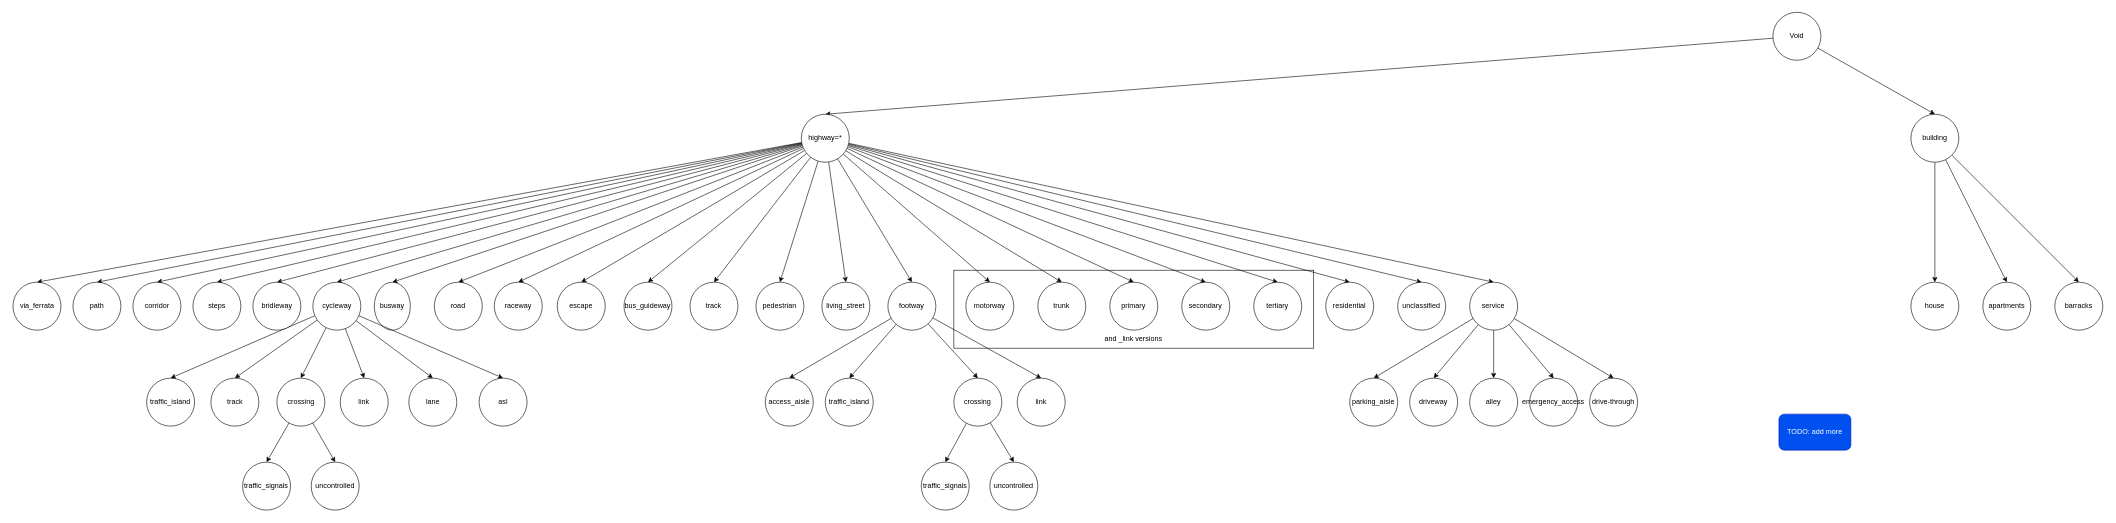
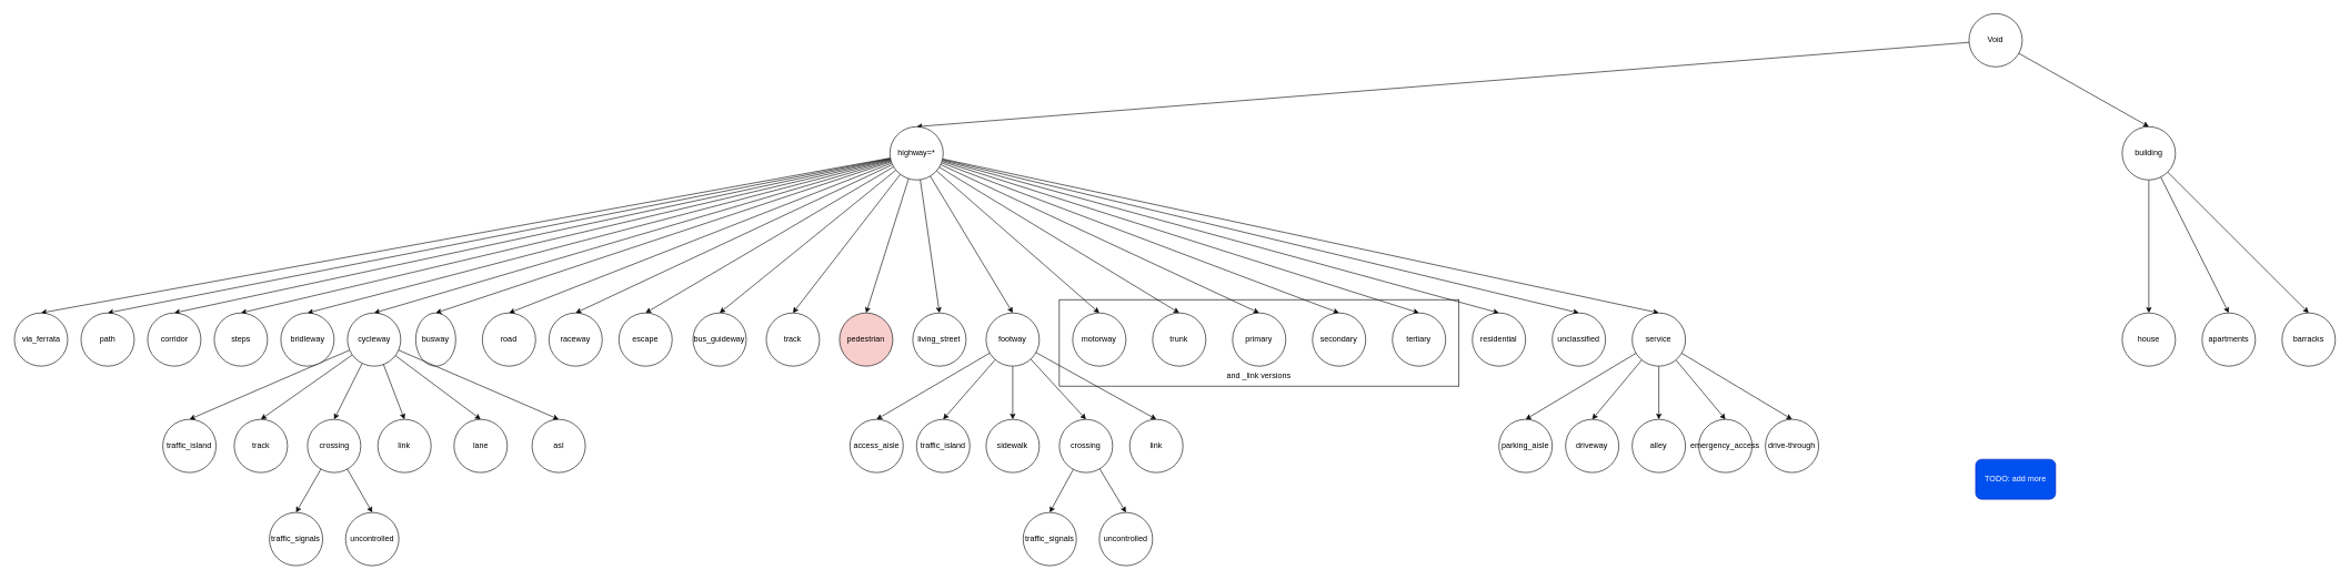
  <mxCell id="0" />
  <mxCell id="1" parent="0" />
  <mxCell id="2" value="" style="rounded=0;whiteSpace=wrap;html=1;" parent="1" vertex="1"><mxGeometry x="1589.38" y="450" width="600" height="130" as="geometry" /></mxCell>
  <mxCell id="3" style="rounded=0;orthogonalLoop=1;jettySize=auto;html=1;entryX=0.5;entryY=0;entryDx=0;entryDy=0;" parent="1" source="5" target="87" edge="1"><mxGeometry relative="1" as="geometry" /></mxCell>
  <mxCell id="4" style="rounded=0;orthogonalLoop=1;jettySize=auto;html=1;entryX=0.5;entryY=0;entryDx=0;entryDy=0;" parent="1" source="5" target="29" edge="1"><mxGeometry relative="1" as="geometry" /></mxCell>
  <mxCell id="5" value="Void" style="ellipse;whiteSpace=wrap;html=1;aspect=fixed;" parent="1" vertex="1"><mxGeometry x="2955" y="20" width="80" height="80" as="geometry" /></mxCell>
  <mxCell id="6" style="rounded=0;orthogonalLoop=1;jettySize=auto;html=1;entryX=0.5;entryY=0;entryDx=0;entryDy=0;" parent="1" source="29" target="32" edge="1"><mxGeometry relative="1" as="geometry" /></mxCell>
  <mxCell id="7" style="rounded=0;orthogonalLoop=1;jettySize=auto;html=1;entryX=0.5;entryY=0;entryDx=0;entryDy=0;" parent="1" source="29" target="33" edge="1"><mxGeometry relative="1" as="geometry" /></mxCell>
  <mxCell id="8" style="rounded=0;orthogonalLoop=1;jettySize=auto;html=1;entryX=0.5;entryY=0;entryDx=0;entryDy=0;" parent="1" source="29" target="34" edge="1"><mxGeometry relative="1" as="geometry" /></mxCell>
  <mxCell id="9" style="rounded=0;orthogonalLoop=1;jettySize=auto;html=1;entryX=0.5;entryY=0;entryDx=0;entryDy=0;" parent="1" source="29" target="35" edge="1"><mxGeometry relative="1" as="geometry" /></mxCell>
  <mxCell id="10" style="rounded=0;orthogonalLoop=1;jettySize=auto;html=1;entryX=0.5;entryY=0;entryDx=0;entryDy=0;" parent="1" source="29" target="36" edge="1"><mxGeometry relative="1" as="geometry" /></mxCell>
  <mxCell id="11" style="rounded=0;orthogonalLoop=1;jettySize=auto;html=1;entryX=0.5;entryY=0;entryDx=0;entryDy=0;" parent="1" source="29" target="42" edge="1"><mxGeometry relative="1" as="geometry" /></mxCell>
  <mxCell id="12" style="rounded=0;orthogonalLoop=1;jettySize=auto;html=1;entryX=0.5;entryY=0;entryDx=0;entryDy=0;" parent="1" source="29" target="31" edge="1"><mxGeometry relative="1" as="geometry" /></mxCell>
  <mxCell id="13" style="rounded=0;orthogonalLoop=1;jettySize=auto;html=1;entryX=0.5;entryY=0;entryDx=0;entryDy=0;" parent="1" source="29" target="30" edge="1"><mxGeometry relative="1" as="geometry" /></mxCell>
  <mxCell id="14" style="rounded=0;orthogonalLoop=1;jettySize=auto;html=1;entryX=0.5;entryY=0;entryDx=0;entryDy=0;" parent="1" source="29" target="54" edge="1"><mxGeometry relative="1" as="geometry" /></mxCell>
  <mxCell id="15" style="rounded=0;orthogonalLoop=1;jettySize=auto;html=1;entryX=0.5;entryY=0;entryDx=0;entryDy=0;" parent="1" source="29" target="55" edge="1"><mxGeometry relative="1" as="geometry" /></mxCell>
  <mxCell id="16" style="rounded=0;orthogonalLoop=1;jettySize=auto;html=1;entryX=0.5;entryY=0;entryDx=0;entryDy=0;" parent="1" source="29" target="57" edge="1"><mxGeometry relative="1" as="geometry"><mxPoint x="613.571" y="360" as="targetPoint" /></mxGeometry></mxCell>
  <mxCell id="17" style="rounded=0;orthogonalLoop=1;jettySize=auto;html=1;entryX=0.5;entryY=0;entryDx=0;entryDy=0;" parent="1" source="29" target="60" edge="1"><mxGeometry relative="1" as="geometry" /></mxCell>
  <mxCell id="18" style="rounded=0;orthogonalLoop=1;jettySize=auto;html=1;entryX=0.5;entryY=0;entryDx=0;entryDy=0;" parent="1" source="29" target="59" edge="1"><mxGeometry relative="1" as="geometry" /></mxCell>
  <mxCell id="19" style="rounded=0;orthogonalLoop=1;jettySize=auto;html=1;entryX=0.5;entryY=0;entryDx=0;entryDy=0;" parent="1" source="29" target="58" edge="1"><mxGeometry relative="1" as="geometry" /></mxCell>
  <mxCell id="20" style="rounded=0;orthogonalLoop=1;jettySize=auto;html=1;entryX=0.5;entryY=0;entryDx=0;entryDy=0;" parent="1" source="29" target="61" edge="1"><mxGeometry relative="1" as="geometry" /></mxCell>
  <mxCell id="21" style="rounded=0;orthogonalLoop=1;jettySize=auto;html=1;entryX=0.5;entryY=0;entryDx=0;entryDy=0;" parent="1" source="29" target="62" edge="1"><mxGeometry relative="1" as="geometry" /></mxCell>
  <mxCell id="22" style="rounded=0;orthogonalLoop=1;jettySize=auto;html=1;entryX=0.5;entryY=0;entryDx=0;entryDy=0;" parent="1" source="29" target="63" edge="1"><mxGeometry relative="1" as="geometry" /></mxCell>
  <mxCell id="23" style="rounded=0;orthogonalLoop=1;jettySize=auto;html=1;entryX=0.5;entryY=0;entryDx=0;entryDy=0;" parent="1" source="29" target="70" edge="1"><mxGeometry relative="1" as="geometry" /></mxCell>
  <mxCell id="24" style="rounded=0;orthogonalLoop=1;jettySize=auto;html=1;entryX=0.5;entryY=0;entryDx=0;entryDy=0;" parent="1" source="29" target="71" edge="1"><mxGeometry relative="1" as="geometry" /></mxCell>
  <mxCell id="25" style="rounded=0;orthogonalLoop=1;jettySize=auto;html=1;entryX=0.5;entryY=0;entryDx=0;entryDy=0;" parent="1" source="29" target="72" edge="1"><mxGeometry relative="1" as="geometry" /></mxCell>
  <mxCell id="26" style="rounded=0;orthogonalLoop=1;jettySize=auto;html=1;entryX=0.5;entryY=0;entryDx=0;entryDy=0;" parent="1" source="29" target="73" edge="1"><mxGeometry relative="1" as="geometry" /></mxCell>
  <mxCell id="27" style="rounded=0;orthogonalLoop=1;jettySize=auto;html=1;entryX=0.5;entryY=0;entryDx=0;entryDy=0;" parent="1" source="29" target="74" edge="1"><mxGeometry relative="1" as="geometry" /></mxCell>
  <mxCell id="28" style="rounded=0;orthogonalLoop=1;jettySize=auto;html=1;entryX=0.5;entryY=0;entryDx=0;entryDy=0;" parent="1" source="29" target="75" edge="1"><mxGeometry relative="1" as="geometry" /></mxCell>
  <mxCell id="29" value="highway=*" style="ellipse;whiteSpace=wrap;html=1;aspect=fixed;" parent="1" vertex="1"><mxGeometry x="1335" y="190" width="80" height="80" as="geometry" /></mxCell>
  <mxCell id="30" value="motorway" style="ellipse;whiteSpace=wrap;html=1;aspect=fixed;" parent="1" vertex="1"><mxGeometry x="1609.38" y="470" width="80" height="80" as="geometry" /></mxCell>
  <mxCell id="31" value="trunk" style="ellipse;whiteSpace=wrap;html=1;aspect=fixed;" parent="1" vertex="1"><mxGeometry x="1729.38" y="470" width="80" height="80" as="geometry" /></mxCell>
  <mxCell id="32" value="primary" style="ellipse;whiteSpace=wrap;html=1;aspect=fixed;" parent="1" vertex="1"><mxGeometry x="1849.38" y="470" width="80" height="80" as="geometry" /></mxCell>
  <mxCell id="33" value="secondary" style="ellipse;whiteSpace=wrap;html=1;aspect=fixed;" parent="1" vertex="1"><mxGeometry x="1969.38" y="470" width="80" height="80" as="geometry" /></mxCell>
  <mxCell id="34" value="tertiary" style="ellipse;whiteSpace=wrap;html=1;aspect=fixed;" parent="1" vertex="1"><mxGeometry x="2089.38" y="470" width="80" height="80" as="geometry" /></mxCell>
  <mxCell id="35" value="residential" style="ellipse;whiteSpace=wrap;html=1;aspect=fixed;" parent="1" vertex="1"><mxGeometry x="2209.38" y="470" width="80" height="80" as="geometry" /></mxCell>
  <mxCell id="36" value="unclassified" style="ellipse;whiteSpace=wrap;html=1;aspect=fixed;" parent="1" vertex="1"><mxGeometry x="2329.38" y="470" width="80" height="80" as="geometry" /></mxCell>
  <mxCell id="37" style="rounded=0;orthogonalLoop=1;jettySize=auto;html=1;entryX=0.5;entryY=0;entryDx=0;entryDy=0;" parent="1" source="42" target="43" edge="1"><mxGeometry relative="1" as="geometry" /></mxCell>
  <mxCell id="38" style="rounded=0;orthogonalLoop=1;jettySize=auto;html=1;entryX=0.5;entryY=0;entryDx=0;entryDy=0;" parent="1" source="42" target="44" edge="1"><mxGeometry relative="1" as="geometry" /></mxCell>
  <mxCell id="39" style="rounded=0;orthogonalLoop=1;jettySize=auto;html=1;entryX=0.5;entryY=0;entryDx=0;entryDy=0;" parent="1" source="42" target="45" edge="1"><mxGeometry relative="1" as="geometry" /></mxCell>
  <mxCell id="40" style="rounded=0;orthogonalLoop=1;jettySize=auto;html=1;entryX=0.5;entryY=0;entryDx=0;entryDy=0;" parent="1" source="42" target="46" edge="1"><mxGeometry relative="1" as="geometry" /></mxCell>
  <mxCell id="41" style="rounded=0;orthogonalLoop=1;jettySize=auto;html=1;entryX=0.5;entryY=0;entryDx=0;entryDy=0;" parent="1" source="42" target="47" edge="1"><mxGeometry relative="1" as="geometry" /></mxCell>
  <mxCell id="42" value="service" style="ellipse;whiteSpace=wrap;html=1;aspect=fixed;" parent="1" vertex="1"><mxGeometry x="2449.38" y="470" width="80" height="80" as="geometry" /></mxCell>
  <mxCell id="43" value="parking_aisle" style="ellipse;whiteSpace=wrap;html=1;aspect=fixed;" parent="1" vertex="1"><mxGeometry x="2249.38" y="630" width="80" height="80" as="geometry" /></mxCell>
  <mxCell id="44" value="driveway" style="ellipse;whiteSpace=wrap;html=1;aspect=fixed;" parent="1" vertex="1"><mxGeometry x="2349.38" y="630" width="80" height="80" as="geometry" /></mxCell>
  <mxCell id="45" value="alley" style="ellipse;whiteSpace=wrap;html=1;aspect=fixed;" parent="1" vertex="1"><mxGeometry x="2449.38" y="630" width="80" height="80" as="geometry" /></mxCell>
  <mxCell id="46" value="emergency_access" style="ellipse;whiteSpace=wrap;html=1;aspect=fixed;" parent="1" vertex="1"><mxGeometry x="2549.38" y="630" width="80" height="80" as="geometry" /></mxCell>
  <mxCell id="47" value="drive-through" style="ellipse;whiteSpace=wrap;html=1;aspect=fixed;" parent="1" vertex="1"><mxGeometry x="2649.38" y="630" width="80" height="80" as="geometry" /></mxCell>
  <mxCell id="48" value="and _link versions" style="text;html=1;align=center;verticalAlign=middle;whiteSpace=wrap;rounded=0;" parent="1" vertex="1"><mxGeometry x="1814.38" y="550" width="150" height="30" as="geometry" /></mxCell>
+ <mxCell id="49" style="rounded=0;orthogonalLoop=1;jettySize=auto;html=1;entryX=0.5;entryY=0;entryDx=0;entryDy=0;" parent="1" source="54" target="56" edge="1"><mxGeometry relative="1" as="geometry" /></mxCell>
  <mxCell id="50" style="rounded=0;orthogonalLoop=1;jettySize=auto;html=1;entryX=0.5;entryY=0;entryDx=0;entryDy=0;" parent="1" source="54" target="79" edge="1"><mxGeometry relative="1" as="geometry" /></mxCell>
  <mxCell id="51" style="rounded=0;orthogonalLoop=1;jettySize=auto;html=1;entryX=0.5;entryY=0;entryDx=0;entryDy=0;" parent="1" source="54" target="76" edge="1"><mxGeometry relative="1" as="geometry" /></mxCell>
  <mxCell id="52" style="rounded=0;orthogonalLoop=1;jettySize=auto;html=1;entryX=0.5;entryY=0;entryDx=0;entryDy=0;" parent="1" source="54" target="80" edge="1"><mxGeometry relative="1" as="geometry" /></mxCell>
  <mxCell id="53" style="rounded=0;orthogonalLoop=1;jettySize=auto;html=1;entryX=0.5;entryY=0;entryDx=0;entryDy=0;" parent="1" source="54" target="81" edge="1"><mxGeometry relative="1" as="geometry" /></mxCell>
  <mxCell id="54" value="footway" style="ellipse;whiteSpace=wrap;html=1;aspect=fixed;" parent="1" vertex="1"><mxGeometry x="1479.38" y="470" width="80" height="80" as="geometry" /></mxCell>
  <mxCell id="55" value="living_street" style="ellipse;whiteSpace=wrap;html=1;aspect=fixed;" parent="1" vertex="1"><mxGeometry x="1369.38" y="470" width="80" height="80" as="geometry" /></mxCell>
- <mxCell id="57" value="pedestrian" style="ellipse;whiteSpace=wrap;html=1;aspect=fixed;" parent="1" vertex="1"><mxGeometry x="1259.38" y="470" width="80" height="80" as="geometry" /></mxCell>
+ <mxCell id="56" value="sidewalk" style="ellipse;whiteSpace=wrap;html=1;aspect=fixed;" parent="1" vertex="1"><mxGeometry x="1479.38" y="630" width="80" height="80" as="geometry" /></mxCell>
+ <mxCell id="57" value="pedestrian" style="ellipse;whiteSpace=wrap;html=1;aspect=fixed;fillColor=#f8cecc;" parent="1" vertex="1"><mxGeometry x="1259.38" y="470" width="80" height="80" as="geometry" /></mxCell>
  <mxCell id="58" value="&lt;span style=&quot;white-space: normal;&quot;&gt;track&lt;/span&gt;" style="ellipse;whiteSpace=wrap;html=1;aspect=fixed;" parent="1" vertex="1"><mxGeometry x="1149.38" y="470" width="80" height="80" as="geometry" /></mxCell>
  <mxCell id="59" value="bus_guideway" style="ellipse;whiteSpace=wrap;html=1;aspect=fixed;" parent="1" vertex="1"><mxGeometry x="1039.38" y="470" width="80" height="80" as="geometry" /></mxCell>
  <mxCell id="60" value="&lt;span style=&quot;white-space: normal;&quot;&gt;escape&lt;/span&gt;" style="ellipse;whiteSpace=wrap;html=1;aspect=fixed;" parent="1" vertex="1"><mxGeometry x="928.13" y="470" width="80" height="80" as="geometry" /></mxCell>
  <mxCell id="61" value="&lt;span style=&quot;white-space: normal;&quot;&gt;raceway&lt;/span&gt;" style="ellipse;whiteSpace=wrap;html=1;aspect=fixed;" parent="1" vertex="1"><mxGeometry x="823.13" y="470" width="80" height="80" as="geometry" /></mxCell>
  <mxCell id="62" value="&lt;span style=&quot;white-space: normal;&quot;&gt;road&lt;/span&gt;" style="ellipse;whiteSpace=wrap;html=1;aspect=fixed;" parent="1" vertex="1"><mxGeometry x="723.13" y="470" width="80" height="80" as="geometry" /></mxCell>
  <mxCell id="63" value="&lt;span style=&quot;white-space: normal;&quot;&gt;busway&lt;/span&gt;" style="ellipse;whiteSpace=wrap;html=1;aspect=fixed;" parent="1" vertex="1"><mxGeometry x="623.13" y="470" width="60" height="80" as="geometry" /></mxCell>
  <mxCell id="64" style="rounded=0;orthogonalLoop=1;jettySize=auto;html=1;entryX=0.5;entryY=0;entryDx=0;entryDy=0;" parent="1" source="70" target="89" edge="1"><mxGeometry relative="1" as="geometry" /></mxCell>
  <mxCell id="65" style="rounded=0;orthogonalLoop=1;jettySize=auto;html=1;entryX=0.5;entryY=0;entryDx=0;entryDy=0;" parent="1" source="70" target="88" edge="1"><mxGeometry relative="1" as="geometry" /></mxCell>
  <mxCell id="66" style="rounded=0;orthogonalLoop=1;jettySize=auto;html=1;entryX=0.5;entryY=0;entryDx=0;entryDy=0;" parent="1" source="70" target="92" edge="1"><mxGeometry relative="1" as="geometry" /></mxCell>
  <mxCell id="67" style="rounded=0;orthogonalLoop=1;jettySize=auto;html=1;entryX=0.5;entryY=0;entryDx=0;entryDy=0;" parent="1" source="70" target="93" edge="1"><mxGeometry relative="1" as="geometry" /></mxCell>
  <mxCell id="68" style="rounded=0;orthogonalLoop=1;jettySize=auto;html=1;entryX=0.5;entryY=0;entryDx=0;entryDy=0;" parent="1" source="70" target="96" edge="1"><mxGeometry relative="1" as="geometry" /></mxCell>
  <mxCell id="69" style="rounded=0;orthogonalLoop=1;jettySize=auto;html=1;entryX=0.5;entryY=0;entryDx=0;entryDy=0;" parent="1" source="70" target="97" edge="1"><mxGeometry relative="1" as="geometry" /></mxCell>
  <mxCell id="70" value="cycleway" style="ellipse;whiteSpace=wrap;html=1;aspect=fixed;" parent="1" vertex="1"><mxGeometry x="520.63" y="470" width="80" height="80" as="geometry" /></mxCell>
  <mxCell id="71" value="&lt;span style=&quot;white-space: normal;&quot;&gt;bridleway&lt;/span&gt;" style="ellipse;whiteSpace=wrap;html=1;aspect=fixed;" parent="1" vertex="1"><mxGeometry x="420.63" y="470" width="80" height="80" as="geometry" /></mxCell>
  <mxCell id="72" value="steps" style="ellipse;whiteSpace=wrap;html=1;aspect=fixed;" parent="1" vertex="1"><mxGeometry x="320.63" y="470" width="80" height="80" as="geometry" /></mxCell>
  <mxCell id="73" value="&lt;span style=&quot;white-space: normal;&quot;&gt;corridor&lt;/span&gt;" style="ellipse;whiteSpace=wrap;html=1;aspect=fixed;" parent="1" vertex="1"><mxGeometry x="220.63" y="470" width="80" height="80" as="geometry" /></mxCell>
  <mxCell id="74" value="path" style="ellipse;whiteSpace=wrap;html=1;aspect=fixed;" parent="1" vertex="1"><mxGeometry x="120.63" y="470" width="80" height="80" as="geometry" /></mxCell>
  <mxCell id="75" value="&lt;span style=&quot;white-space: normal;&quot;&gt;via_ferrata&lt;/span&gt;" style="ellipse;whiteSpace=wrap;html=1;aspect=fixed;" parent="1" vertex="1"><mxGeometry x="20.63" y="470" width="80" height="80" as="geometry" /></mxCell>
  <mxCell id="76" value="traffic_island" style="ellipse;whiteSpace=wrap;html=1;aspect=fixed;" parent="1" vertex="1"><mxGeometry x="1375" y="630" width="80" height="80" as="geometry" /></mxCell>
  <mxCell id="77" style="rounded=0;orthogonalLoop=1;jettySize=auto;html=1;entryX=0.5;entryY=0;entryDx=0;entryDy=0;" parent="1" source="79" target="82" edge="1"><mxGeometry relative="1" as="geometry" /></mxCell>
  <mxCell id="78" style="rounded=0;orthogonalLoop=1;jettySize=auto;html=1;entryX=0.5;entryY=0;entryDx=0;entryDy=0;" parent="1" source="79" target="83" edge="1"><mxGeometry relative="1" as="geometry" /></mxCell>
  <mxCell id="79" value="crossing" style="ellipse;whiteSpace=wrap;html=1;aspect=fixed;" parent="1" vertex="1"><mxGeometry x="1589.38" y="630" width="80" height="80" as="geometry" /></mxCell>
  <mxCell id="80" value="access_aisle" style="ellipse;whiteSpace=wrap;html=1;aspect=fixed;" parent="1" vertex="1"><mxGeometry x="1275" y="630" width="80" height="80" as="geometry" /></mxCell>
  <mxCell id="81" value="link" style="ellipse;whiteSpace=wrap;html=1;aspect=fixed;" parent="1" vertex="1"><mxGeometry x="1695" y="630" width="80" height="80" as="geometry" /></mxCell>
  <mxCell id="82" value="traffic_signals" style="ellipse;whiteSpace=wrap;html=1;aspect=fixed;" parent="1" vertex="1"><mxGeometry x="1535" y="770" width="80" height="80" as="geometry" /></mxCell>
  <mxCell id="83" value="uncontrolled" style="ellipse;whiteSpace=wrap;html=1;aspect=fixed;" parent="1" vertex="1"><mxGeometry x="1649.38" y="770" width="80" height="80" as="geometry" /></mxCell>
  <mxCell id="84" style="rounded=0;orthogonalLoop=1;jettySize=auto;html=1;entryX=0.5;entryY=0;entryDx=0;entryDy=0;" parent="1" source="87" target="98" edge="1"><mxGeometry relative="1" as="geometry" /></mxCell>
  <mxCell id="85" style="rounded=0;orthogonalLoop=1;jettySize=auto;html=1;entryX=0.5;entryY=0;entryDx=0;entryDy=0;" parent="1" source="87" target="99" edge="1"><mxGeometry relative="1" as="geometry" /></mxCell>
  <mxCell id="86" style="rounded=0;orthogonalLoop=1;jettySize=auto;html=1;entryX=0.5;entryY=0;entryDx=0;entryDy=0;" parent="1" source="87" target="100" edge="1"><mxGeometry relative="1" as="geometry" /></mxCell>
  <mxCell id="87" value="building" style="ellipse;whiteSpace=wrap;html=1;aspect=fixed;" parent="1" vertex="1"><mxGeometry x="3185" y="190" width="80" height="80" as="geometry" /></mxCell>
  <mxCell id="88" value="track" style="ellipse;whiteSpace=wrap;html=1;aspect=fixed;" parent="1" vertex="1"><mxGeometry x="350.63" y="630" width="80" height="80" as="geometry" /></mxCell>
  <mxCell id="89" value="traffic_island" style="ellipse;whiteSpace=wrap;html=1;aspect=fixed;" parent="1" vertex="1"><mxGeometry x="243.44" y="630" width="80" height="80" as="geometry" /></mxCell>
  <mxCell id="90" style="rounded=0;orthogonalLoop=1;jettySize=auto;html=1;entryX=0.5;entryY=0;entryDx=0;entryDy=0;" parent="1" source="92" target="94" edge="1"><mxGeometry relative="1" as="geometry" /></mxCell>
  <mxCell id="91" style="rounded=0;orthogonalLoop=1;jettySize=auto;html=1;entryX=0.5;entryY=0;entryDx=0;entryDy=0;" parent="1" source="92" target="95" edge="1"><mxGeometry relative="1" as="geometry" /></mxCell>
  <mxCell id="92" value="crossing" style="ellipse;whiteSpace=wrap;html=1;aspect=fixed;" parent="1" vertex="1"><mxGeometry x="460.63" y="630" width="80" height="80" as="geometry" /></mxCell>
  <mxCell id="93" value="link" style="ellipse;whiteSpace=wrap;html=1;aspect=fixed;" parent="1" vertex="1"><mxGeometry x="566.25" y="630" width="80" height="80" as="geometry" /></mxCell>
  <mxCell id="94" value="traffic_signals" style="ellipse;whiteSpace=wrap;html=1;aspect=fixed;" parent="1" vertex="1"><mxGeometry x="403.44" y="770" width="80" height="80" as="geometry" /></mxCell>
  <mxCell id="95" value="uncontrolled" style="ellipse;whiteSpace=wrap;html=1;aspect=fixed;" parent="1" vertex="1"><mxGeometry x="517.82" y="770" width="80" height="80" as="geometry" /></mxCell>
  <mxCell id="96" value="lane" style="ellipse;whiteSpace=wrap;html=1;aspect=fixed;" parent="1" vertex="1"><mxGeometry x="680.62" y="630" width="80" height="80" as="geometry" /></mxCell>
  <mxCell id="97" value="asl" style="ellipse;whiteSpace=wrap;html=1;aspect=fixed;" parent="1" vertex="1"><mxGeometry x="797.81" y="630" width="80" height="80" as="geometry" /></mxCell>
  <mxCell id="98" value="house" style="ellipse;whiteSpace=wrap;html=1;aspect=fixed;" parent="1" vertex="1"><mxGeometry x="3185" y="470" width="80" height="80" as="geometry" /></mxCell>
  <mxCell id="99" value="apartments" style="ellipse;whiteSpace=wrap;html=1;aspect=fixed;" parent="1" vertex="1"><mxGeometry x="3305" y="470" width="80" height="80" as="geometry" /></mxCell>
  <mxCell id="100" value="barracks" style="ellipse;whiteSpace=wrap;html=1;aspect=fixed;" parent="1" vertex="1"><mxGeometry x="3425" y="470" width="80" height="80" as="geometry" /></mxCell>
  <mxCell id="101" value="TODO: add more" style="rounded=1;whiteSpace=wrap;html=1;fillColor=#0050ef;fontColor=#ffffff;strokeColor=#001DBC;" vertex="1" parent="1"><mxGeometry x="2965" y="690" width="120" height="60" as="geometry" /></mxCell>
